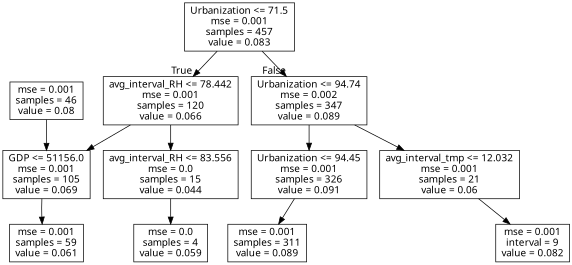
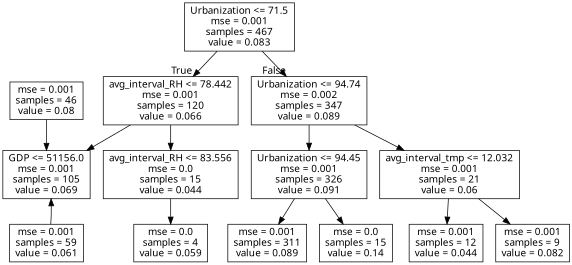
  digraph {
    fontname="Noto Sans"
    node [fontname="Noto Sans" shape=box]
    edge [fontname="Noto Sans"]
-   n1 [label="Urbanization <= 71.5\nmse = 0.001\nsamples = 457\nvalue = 0.083"]
+   n1 [label="Urbanization <= 71.5\nmse = 0.001\nsamples = 467\nvalue = 0.083"]
    n2 [label="avg_interval_RH <= 78.442\nmse = 0.001\nsamples = 120\nvalue = 0.066"]
    n3 [label="Urbanization <= 94.74\nmse = 0.002\nsamples = 347\nvalue = 0.089"]
    n4 [label="GDP <= 51156.0\nmse = 0.001\nsamples = 105\nvalue = 0.069"]
    n5 [label="avg_interval_RH <= 83.556\nmse = 0.0\nsamples = 15\nvalue = 0.044"]
    n6 [label="Urbanization <= 94.45\nmse = 0.001\nsamples = 326\nvalue = 0.091"]
    n7 [label="avg_interval_tmp <= 12.032\nmse = 0.001\nsamples = 21\nvalue = 0.06"]
    n8 [label="mse = 0.001\nsamples = 59\nvalue = 0.061"]
    n9 [label="mse = 0.0\nsamples = 4\nvalue = 0.059"]
    n10 [label="mse = 0.001\nsamples = 46\nvalue = 0.08"]
    n11 [label="mse = 0.001\nsamples = 311\nvalue = 0.089"]
-   n14 [label="mse = 0.001\ninterval = 9\nvalue = 0.082"]
+   n12 [label="mse = 0.0\nsamples = 15\nvalue = 0.14"]
+   n13 [label="mse = 0.001\nsamples = 12\nvalue = 0.044"]
+   n14 [label="mse = 0.001\nsamples = 9\nvalue = 0.082"]
    n1 -> n2 [headlabel=True labelangle=45 labeldistance=2.5]
    n1 -> n3 [headlabel=False labelangle=-45 labeldistance=2.5]
    n2 -> n4
    n2 -> n5
    n3 -> n6
    n3 -> n7
-   n4 -> n8
+   n8 -> n4
    n5 -> n9
    n6 -> n11
+   n6 -> n12
+   n7 -> n13
    n7 -> n14
    n10 -> n4
  }
